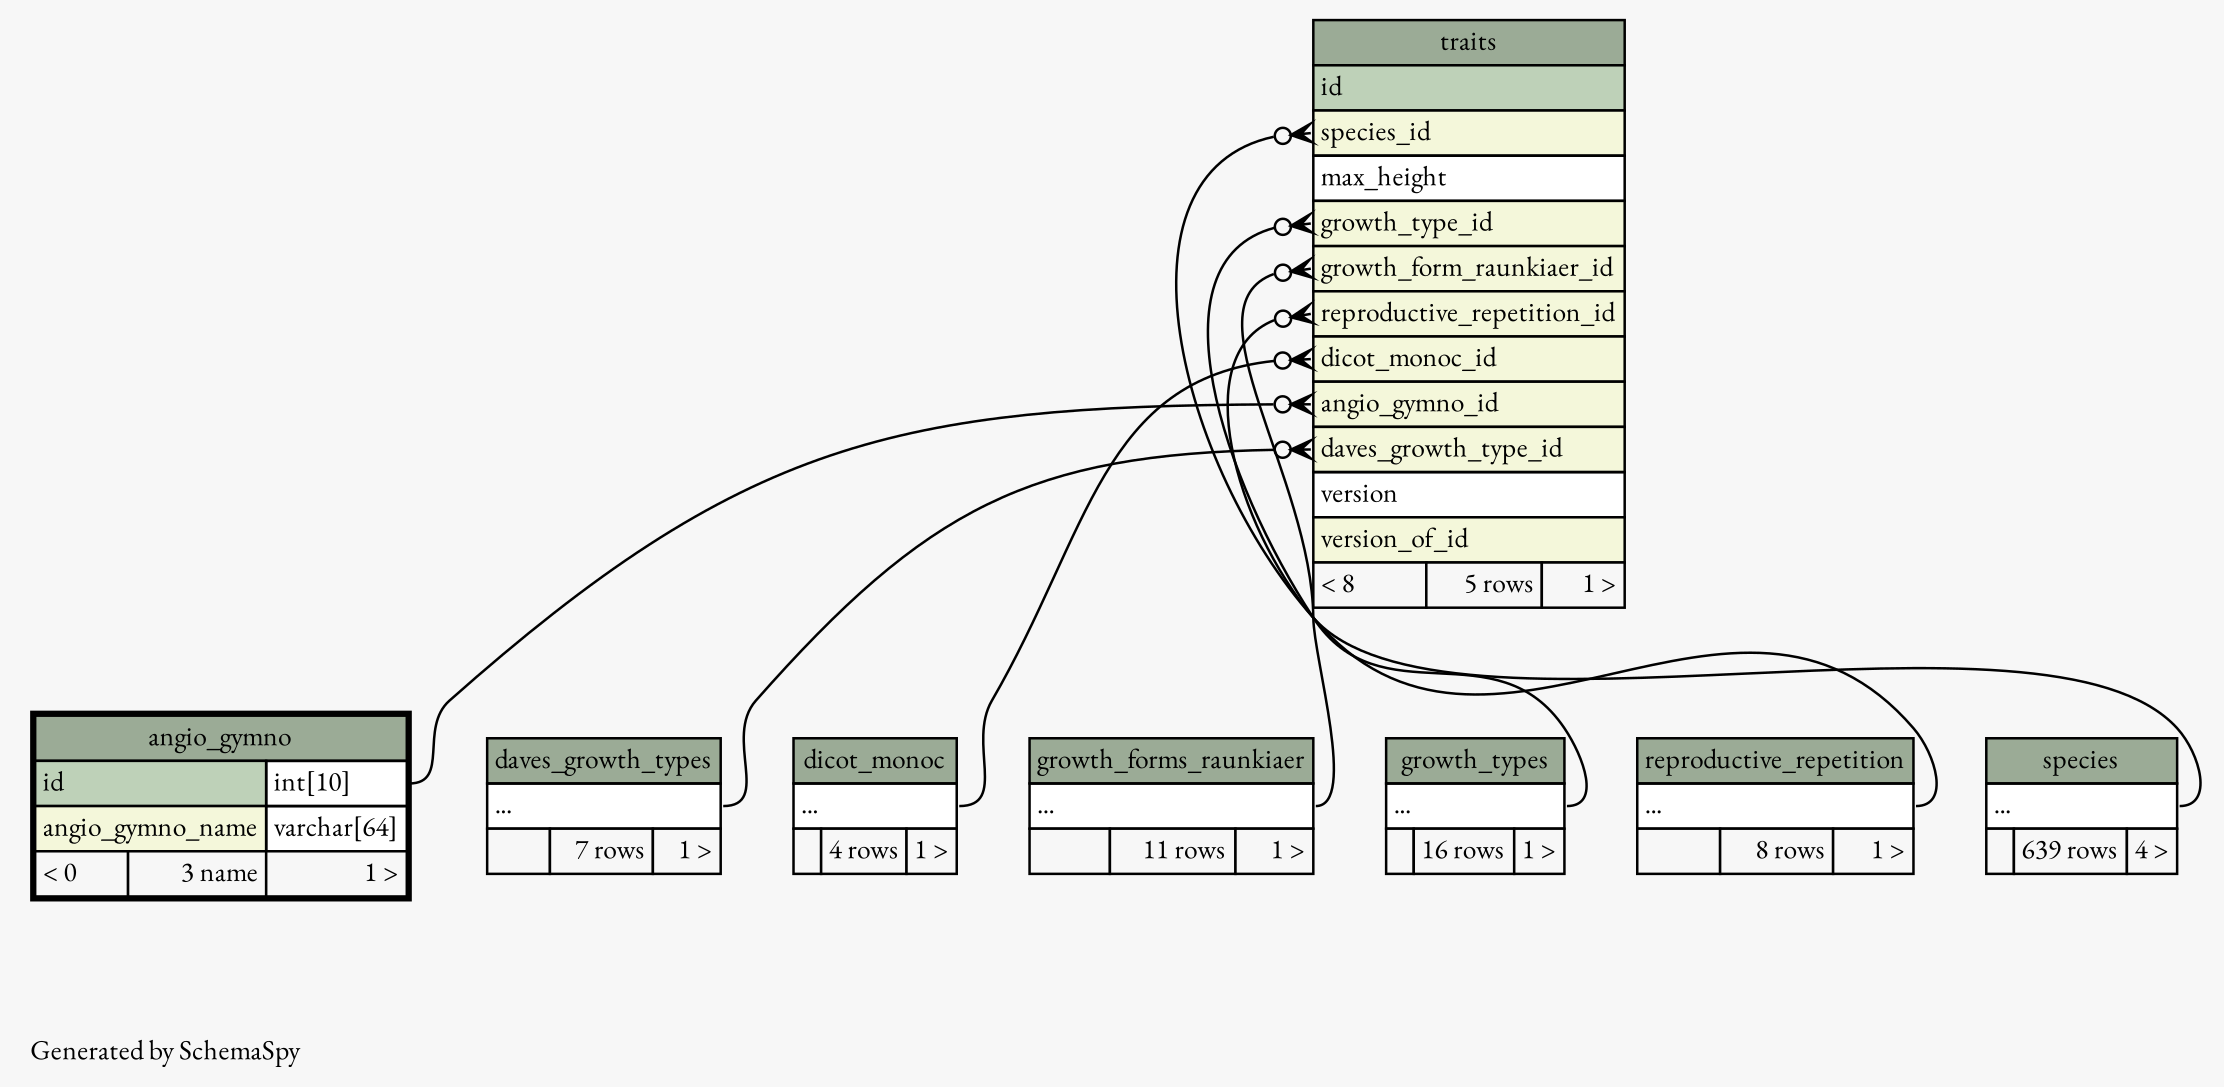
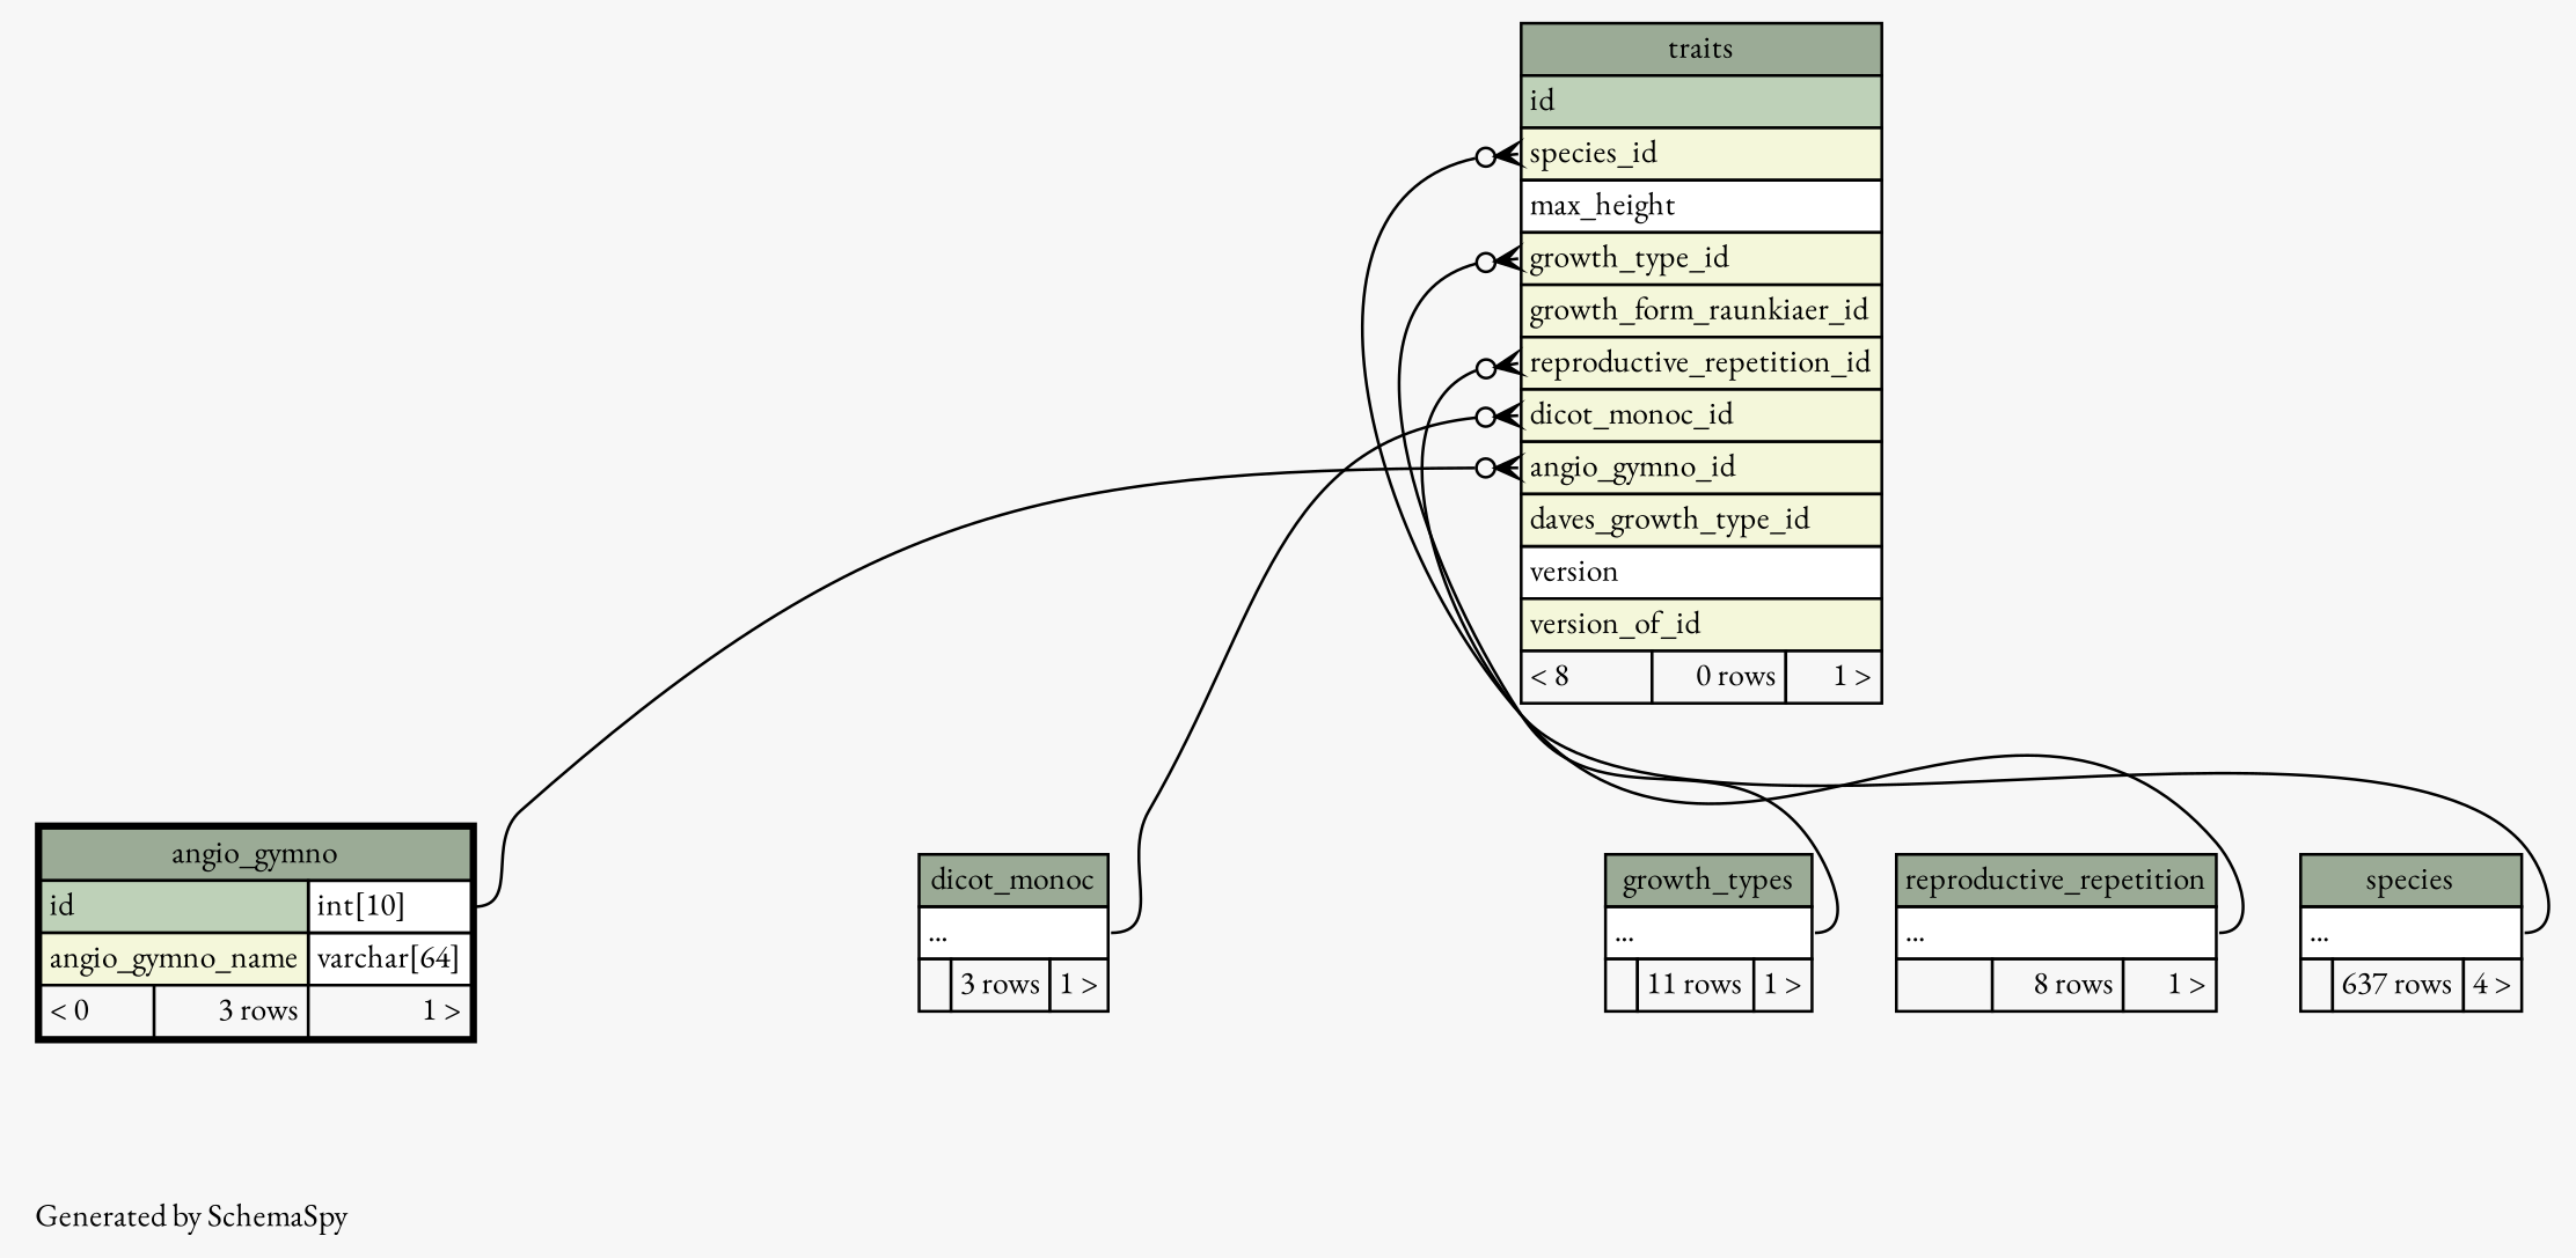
  digraph {
    bgcolor="#f7f7f7"
    fontname="EB Garamond"
    fontsize=11
    label="\nGenerated by SchemaSpy"
    labeljust=l
    nodesep=0.18
    rankdir=TB
    ranksep=0.46
    node [fontname="EB Garamond" fontsize=11 shape=plaintext]
    edge [arrowhead=none arrowsize=0.8 arrowtail=crowodot dir=back fontname="EB Garamond" headport="elipses:e"]
-   n1 [label=<     <TABLE BORDER="0" CELLBORDER="1" CELLSPACING="0" BGCOLOR="#ffffff">       <TR><TD COLSPAN="3" BGCOLOR="#9bab96" ALIGN="CENTER">traits</TD></TR>       <TR><TD PORT="id" COLSPAN="3" BGCOLOR="#bed1b8" ALIGN="LEFT">id</TD></TR>       <TR><TD PORT="species_id" COLSPAN="3" BGCOLOR="#f4f7da" ALIGN="LEFT">species_id</TD></TR>       <TR><TD PORT="max_height" COLSPAN="3" ALIGN="LEFT">max_height</TD></TR>       <TR><TD PORT="growth_type_id" COLSPAN="3" BGCOLOR="#f4f7da" ALIGN="LEFT">growth_type_id</TD></TR>       <TR><TD PORT="growth_form_raunkiaer_id" COLSPAN="3" BGCOLOR="#f4f7da" ALIGN="LEFT">growth_form_raunkiaer_id</TD></TR>       <TR><TD PORT="reproductive_repetition_id" COLSPAN="3" BGCOLOR="#f4f7da" ALIGN="LEFT">reproductive_repetition_id</TD></TR>       <TR><TD PORT="dicot_monoc_id" COLSPAN="3" BGCOLOR="#f4f7da" ALIGN="LEFT">dicot_monoc_id</TD></TR>       <TR><TD PORT="angio_gymno_id" COLSPAN="3" BGCOLOR="#f4f7da" ALIGN="LEFT">angio_gymno_id</TD></TR>       <TR><TD PORT="daves_growth_type_id" COLSPAN="3" BGCOLOR="#f4f7da" ALIGN="LEFT">daves_growth_type_id</TD></TR>       <TR><TD PORT="version" COLSPAN="3" ALIGN="LEFT">version</TD></TR>       <TR><TD PORT="version_of_id" COLSPAN="3" BGCOLOR="#f4f7da" ALIGN="LEFT">version_of_id</TD></TR>       <TR><TD ALIGN="LEFT" BGCOLOR="#f7f7f7">&lt; 8</TD><TD ALIGN="RIGHT" BGCOLOR="#f7f7f7">5 rows</TD><TD ALIGN="RIGHT" BGCOLOR="#f7f7f7">1 &gt;</TD></TR>     </TABLE>>]
-   n2 [label=<     <TABLE BORDER="2" CELLBORDER="1" CELLSPACING="0" BGCOLOR="#ffffff">       <TR><TD COLSPAN="3" BGCOLOR="#9bab96" ALIGN="CENTER">angio_gymno</TD></TR>       <TR><TD PORT="id" COLSPAN="2" BGCOLOR="#bed1b8" ALIGN="LEFT">id</TD><TD PORT="id.type" ALIGN="LEFT">int[10]</TD></TR>       <TR><TD PORT="angio_gymno_name" COLSPAN="2" BGCOLOR="#f4f7da" ALIGN="LEFT">angio_gymno_name</TD><TD PORT="angio_gymno_name.type" ALIGN="LEFT">varchar[64]</TD></TR>       <TR><TD ALIGN="LEFT" BGCOLOR="#f7f7f7">&lt; 0</TD><TD ALIGN="RIGHT" BGCOLOR="#f7f7f7">3 name</TD><TD ALIGN="RIGHT" BGCOLOR="#f7f7f7">1 &gt;</TD></TR>     </TABLE>>]
-   n3 [label=<     <TABLE BORDER="0" CELLBORDER="1" CELLSPACING="0" BGCOLOR="#ffffff">       <TR><TD COLSPAN="3" BGCOLOR="#9bab96" ALIGN="CENTER">daves_growth_types</TD></TR>       <TR><TD PORT="elipses" COLSPAN="3" ALIGN="LEFT">...</TD></TR>       <TR><TD ALIGN="LEFT" BGCOLOR="#f7f7f7">  </TD><TD ALIGN="RIGHT" BGCOLOR="#f7f7f7">7 rows</TD><TD ALIGN="RIGHT" BGCOLOR="#f7f7f7">1 &gt;</TD></TR>     </TABLE>>]
-   n4 [label=<     <TABLE BORDER="0" CELLBORDER="1" CELLSPACING="0" BGCOLOR="#ffffff">       <TR><TD COLSPAN="3" BGCOLOR="#9bab96" ALIGN="CENTER">dicot_monoc</TD></TR>       <TR><TD PORT="elipses" COLSPAN="3" ALIGN="LEFT">...</TD></TR>       <TR><TD ALIGN="LEFT" BGCOLOR="#f7f7f7">  </TD><TD ALIGN="RIGHT" BGCOLOR="#f7f7f7">4 rows</TD><TD ALIGN="RIGHT" BGCOLOR="#f7f7f7">1 &gt;</TD></TR>     </TABLE>>]
-   n5 [label=<     <TABLE BORDER="0" CELLBORDER="1" CELLSPACING="0" BGCOLOR="#ffffff">       <TR><TD COLSPAN="3" BGCOLOR="#9bab96" ALIGN="CENTER">growth_forms_raunkiaer</TD></TR>       <TR><TD PORT="elipses" COLSPAN="3" ALIGN="LEFT">...</TD></TR>       <TR><TD ALIGN="LEFT" BGCOLOR="#f7f7f7">  </TD><TD ALIGN="RIGHT" BGCOLOR="#f7f7f7">11 rows</TD><TD ALIGN="RIGHT" BGCOLOR="#f7f7f7">1 &gt;</TD></TR>     </TABLE>>]
-   n6 [label=<     <TABLE BORDER="0" CELLBORDER="1" CELLSPACING="0" BGCOLOR="#ffffff">       <TR><TD COLSPAN="3" BGCOLOR="#9bab96" ALIGN="CENTER">growth_types</TD></TR>       <TR><TD PORT="elipses" COLSPAN="3" ALIGN="LEFT">...</TD></TR>       <TR><TD ALIGN="LEFT" BGCOLOR="#f7f7f7">  </TD><TD ALIGN="RIGHT" BGCOLOR="#f7f7f7">16 rows</TD><TD ALIGN="RIGHT" BGCOLOR="#f7f7f7">1 &gt;</TD></TR>     </TABLE>>]
+   n1 [label=<     <TABLE BORDER="0" CELLBORDER="1" CELLSPACING="0" BGCOLOR="#ffffff">       <TR><TD COLSPAN="3" BGCOLOR="#9bab96" ALIGN="CENTER">traits</TD></TR>       <TR><TD PORT="id" COLSPAN="3" BGCOLOR="#bed1b8" ALIGN="LEFT">id</TD></TR>       <TR><TD PORT="species_id" COLSPAN="3" BGCOLOR="#f4f7da" ALIGN="LEFT">species_id</TD></TR>       <TR><TD PORT="max_height" COLSPAN="3" ALIGN="LEFT">max_height</TD></TR>       <TR><TD PORT="growth_type_id" COLSPAN="3" BGCOLOR="#f4f7da" ALIGN="LEFT">growth_type_id</TD></TR>       <TR><TD PORT="growth_form_raunkiaer_id" COLSPAN="3" BGCOLOR="#f4f7da" ALIGN="LEFT">growth_form_raunkiaer_id</TD></TR>       <TR><TD PORT="reproductive_repetition_id" COLSPAN="3" BGCOLOR="#f4f7da" ALIGN="LEFT">reproductive_repetition_id</TD></TR>       <TR><TD PORT="dicot_monoc_id" COLSPAN="3" BGCOLOR="#f4f7da" ALIGN="LEFT">dicot_monoc_id</TD></TR>       <TR><TD PORT="angio_gymno_id" COLSPAN="3" BGCOLOR="#f4f7da" ALIGN="LEFT">angio_gymno_id</TD></TR>       <TR><TD PORT="daves_growth_type_id" COLSPAN="3" BGCOLOR="#f4f7da" ALIGN="LEFT">daves_growth_type_id</TD></TR>       <TR><TD PORT="version" COLSPAN="3" ALIGN="LEFT">version</TD></TR>       <TR><TD PORT="version_of_id" COLSPAN="3" BGCOLOR="#f4f7da" ALIGN="LEFT">version_of_id</TD></TR>       <TR><TD ALIGN="LEFT" BGCOLOR="#f7f7f7">&lt; 8</TD><TD ALIGN="RIGHT" BGCOLOR="#f7f7f7">0 rows</TD><TD ALIGN="RIGHT" BGCOLOR="#f7f7f7">1 &gt;</TD></TR>     </TABLE>>]
+   n2 [label=<     <TABLE BORDER="2" CELLBORDER="1" CELLSPACING="0" BGCOLOR="#ffffff">       <TR><TD COLSPAN="3" BGCOLOR="#9bab96" ALIGN="CENTER">angio_gymno</TD></TR>       <TR><TD PORT="id" COLSPAN="2" BGCOLOR="#bed1b8" ALIGN="LEFT">id</TD><TD PORT="id.type" ALIGN="LEFT">int[10]</TD></TR>       <TR><TD PORT="angio_gymno_name" COLSPAN="2" BGCOLOR="#f4f7da" ALIGN="LEFT">angio_gymno_name</TD><TD PORT="angio_gymno_name.type" ALIGN="LEFT">varchar[64]</TD></TR>       <TR><TD ALIGN="LEFT" BGCOLOR="#f7f7f7">&lt; 0</TD><TD ALIGN="RIGHT" BGCOLOR="#f7f7f7">3 rows</TD><TD ALIGN="RIGHT" BGCOLOR="#f7f7f7">1 &gt;</TD></TR>     </TABLE>>]
+   n4 [label=<     <TABLE BORDER="0" CELLBORDER="1" CELLSPACING="0" BGCOLOR="#ffffff">       <TR><TD COLSPAN="3" BGCOLOR="#9bab96" ALIGN="CENTER">dicot_monoc</TD></TR>       <TR><TD PORT="elipses" COLSPAN="3" ALIGN="LEFT">...</TD></TR>       <TR><TD ALIGN="LEFT" BGCOLOR="#f7f7f7">  </TD><TD ALIGN="RIGHT" BGCOLOR="#f7f7f7">3 rows</TD><TD ALIGN="RIGHT" BGCOLOR="#f7f7f7">1 &gt;</TD></TR>     </TABLE>>]
+   n6 [label=<     <TABLE BORDER="0" CELLBORDER="1" CELLSPACING="0" BGCOLOR="#ffffff">       <TR><TD COLSPAN="3" BGCOLOR="#9bab96" ALIGN="CENTER">growth_types</TD></TR>       <TR><TD PORT="elipses" COLSPAN="3" ALIGN="LEFT">...</TD></TR>       <TR><TD ALIGN="LEFT" BGCOLOR="#f7f7f7">  </TD><TD ALIGN="RIGHT" BGCOLOR="#f7f7f7">11 rows</TD><TD ALIGN="RIGHT" BGCOLOR="#f7f7f7">1 &gt;</TD></TR>     </TABLE>>]
    n7 [label=<     <TABLE BORDER="0" CELLBORDER="1" CELLSPACING="0" BGCOLOR="#ffffff">       <TR><TD COLSPAN="3" BGCOLOR="#9bab96" ALIGN="CENTER">reproductive_repetition</TD></TR>       <TR><TD PORT="elipses" COLSPAN="3" ALIGN="LEFT">...</TD></TR>       <TR><TD ALIGN="LEFT" BGCOLOR="#f7f7f7">  </TD><TD ALIGN="RIGHT" BGCOLOR="#f7f7f7">8 rows</TD><TD ALIGN="RIGHT" BGCOLOR="#f7f7f7">1 &gt;</TD></TR>     </TABLE>>]
-   n8 [label=<     <TABLE BORDER="0" CELLBORDER="1" CELLSPACING="0" BGCOLOR="#ffffff">       <TR><TD COLSPAN="3" BGCOLOR="#9bab96" ALIGN="CENTER">species</TD></TR>       <TR><TD PORT="elipses" COLSPAN="3" ALIGN="LEFT">...</TD></TR>       <TR><TD ALIGN="LEFT" BGCOLOR="#f7f7f7">  </TD><TD ALIGN="RIGHT" BGCOLOR="#f7f7f7">639 rows</TD><TD ALIGN="RIGHT" BGCOLOR="#f7f7f7">4 &gt;</TD></TR>     </TABLE>>]
+   n8 [label=<     <TABLE BORDER="0" CELLBORDER="1" CELLSPACING="0" BGCOLOR="#ffffff">       <TR><TD COLSPAN="3" BGCOLOR="#9bab96" ALIGN="CENTER">species</TD></TR>       <TR><TD PORT="elipses" COLSPAN="3" ALIGN="LEFT">...</TD></TR>       <TR><TD ALIGN="LEFT" BGCOLOR="#f7f7f7">  </TD><TD ALIGN="RIGHT" BGCOLOR="#f7f7f7">637 rows</TD><TD ALIGN="RIGHT" BGCOLOR="#f7f7f7">4 &gt;</TD></TR>     </TABLE>>]
    n1 -> n2 [headport="id.type:e" tailport="angio_gymno_id:w"]
-   n1 -> n3 [tailport="daves_growth_type_id:w"]
    n1 -> n4 [tailport="dicot_monoc_id:w"]
-   n1 -> n5 [tailport="growth_form_raunkiaer_id:w"]
    n1 -> n6 [tailport="growth_type_id:w"]
    n1 -> n7 [tailport="reproductive_repetition_id:w"]
    n1 -> n8 [tailport="species_id:w"]
  }
